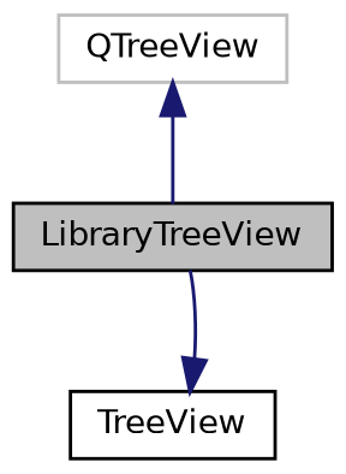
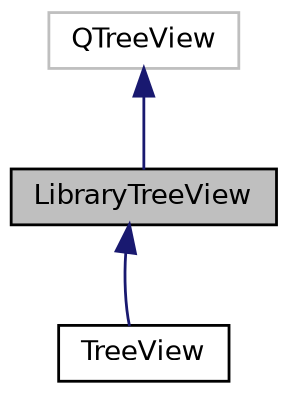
  digraph {
    node [color=black fillcolor=white fontname=Helvetica fontsize=10 shape=record style=filled]
    edge [color=midnightblue dir=back fontname=Helvetica fontsize=10 labelfontname=Helvetica labelfontsize=10 style=solid]
    n1 [fillcolor=grey75 fontcolor=black height=0.2 label=LibraryTreeView width=0.4]
    n2 [height=0.2 label=TreeView width=0.4]
    n3 [color=grey75 height=0.2 label=QTreeView width=0.4]
-   n2 -> n1
+   n1 -> n2
    n3 -> n1
  }
